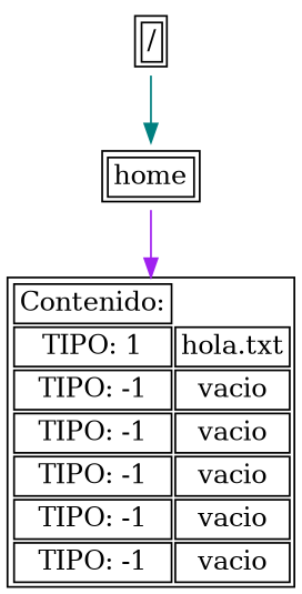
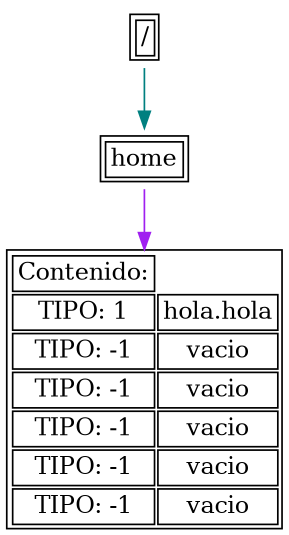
  digraph {
    rankdir=TB
    node [margin=0 shape=none]
    n1 [label=<  <TABLE>  <TR><TD>home</TD></TR> </TABLE>>]
-   n2 [label=< <TABLE> <TR><TD>Contenido:</TD></TR> <TR><TD>TIPO: 1</TD><TD>hola.txt</TD></TR> <TR><TD>TIPO: -1</TD><TD>vacio</TD></TR> <TR><TD>TIPO: -1</TD><TD>vacio</TD></TR> <TR><TD>TIPO: -1</TD><TD>vacio</TD></TR> <TR><TD>TIPO: -1</TD><TD>vacio</TD></TR> <TR><TD>TIPO: -1</TD><TD>vacio</TD></TR> </TABLE>>]
+   n2 [label=< <TABLE> <TR><TD>Contenido:</TD></TR> <TR><TD>TIPO: 1</TD><TD>hola.hola</TD></TR> <TR><TD>TIPO: -1</TD><TD>vacio</TD></TR> <TR><TD>TIPO: -1</TD><TD>vacio</TD></TR> <TR><TD>TIPO: -1</TD><TD>vacio</TD></TR> <TR><TD>TIPO: -1</TD><TD>vacio</TD></TR> <TR><TD>TIPO: -1</TD><TD>vacio</TD></TR> </TABLE>>]
    n3 [label=<  <TABLE>  <TR><TD>/</TD></TR> </TABLE>>]
    n1 -> n2 [color=purple]
    n3 -> n1 [color=teal]
  }
